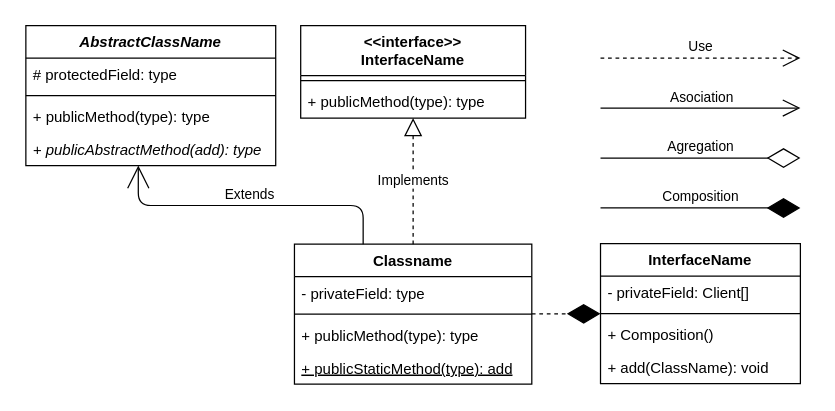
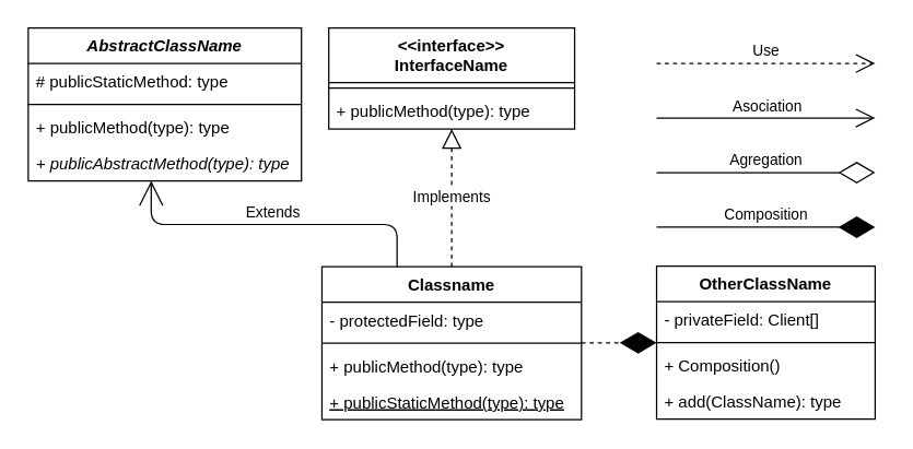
  <mxCell id="0" />
  <mxCell id="1" parent="0" />
  <mxCell id="2" value="Classname" style="swimlane;fontStyle=1;align=center;verticalAlign=top;childLayout=stackLayout;horizontal=1;startSize=26;horizontalStack=0;resizeParent=1;resizeParentMax=0;resizeLast=0;collapsible=1;marginBottom=0;" parent="1" vertex="1"><mxGeometry x="235" y="195" width="190" height="112" as="geometry" /></mxCell>
- <mxCell id="3" value="- privateField: type" style="text;strokeColor=none;fillColor=none;align=left;verticalAlign=top;spacingLeft=4;spacingRight=4;overflow=hidden;rotatable=0;points=[[0,0.5],[1,0.5]];portConstraint=eastwest;" parent="2" vertex="1"><mxGeometry y="26" width="190" height="26" as="geometry" /></mxCell>
+ <mxCell id="3" value="- protectedField: type" style="text;strokeColor=none;fillColor=none;align=left;verticalAlign=top;spacingLeft=4;spacingRight=4;overflow=hidden;rotatable=0;points=[[0,0.5],[1,0.5]];portConstraint=eastwest;" parent="2" vertex="1"><mxGeometry y="26" width="190" height="26" as="geometry" /></mxCell>
  <mxCell id="4" value="" style="line;strokeWidth=1;fillColor=none;align=left;verticalAlign=middle;spacingTop=-1;spacingLeft=3;spacingRight=3;rotatable=0;labelPosition=right;points=[];portConstraint=eastwest;" parent="2" vertex="1"><mxGeometry y="52" width="190" height="8" as="geometry" /></mxCell>
  <mxCell id="5" value="+ publicMethod(type): type" style="text;strokeColor=none;fillColor=none;align=left;verticalAlign=top;spacingLeft=4;spacingRight=4;overflow=hidden;rotatable=0;points=[[0,0.5],[1,0.5]];portConstraint=eastwest;" parent="2" vertex="1"><mxGeometry y="60" width="190" height="26" as="geometry" /></mxCell>
- <mxCell id="6" value="+ publicStaticMethod(type): add" style="text;strokeColor=none;fillColor=none;align=left;verticalAlign=top;spacingLeft=4;spacingRight=4;overflow=hidden;rotatable=0;points=[[0,0.5],[1,0.5]];portConstraint=eastwest;fontStyle=4" parent="2" vertex="1"><mxGeometry y="86" width="190" height="26" as="geometry" /></mxCell>
+ <mxCell id="6" value="+ publicStaticMethod(type): type" style="text;strokeColor=none;fillColor=none;align=left;verticalAlign=top;spacingLeft=4;spacingRight=4;overflow=hidden;rotatable=0;points=[[0,0.5],[1,0.5]];portConstraint=eastwest;fontStyle=4" parent="2" vertex="1"><mxGeometry y="86" width="190" height="26" as="geometry" /></mxCell>
  <mxCell id="7" value="&lt;&lt;interface&gt;&gt;&#10;InterfaceName&#10;" style="swimlane;fontStyle=1;align=center;verticalAlign=top;childLayout=stackLayout;horizontal=1;startSize=40;horizontalStack=0;resizeParent=1;resizeParentMax=0;resizeLast=0;collapsible=1;marginBottom=0;" parent="1" vertex="1"><mxGeometry x="240" y="20" width="180" height="74" as="geometry" /></mxCell>
  <mxCell id="8" value="" style="line;strokeWidth=1;fillColor=none;align=left;verticalAlign=middle;spacingTop=-1;spacingLeft=3;spacingRight=3;rotatable=0;labelPosition=right;points=[];portConstraint=eastwest;" parent="7" vertex="1"><mxGeometry y="40" width="180" height="8" as="geometry" /></mxCell>
  <mxCell id="9" value="+ publicMethod(type): type" style="text;strokeColor=none;fillColor=none;align=left;verticalAlign=top;spacingLeft=4;spacingRight=4;overflow=hidden;rotatable=0;points=[[0,0.5],[1,0.5]];portConstraint=eastwest;" parent="7" vertex="1"><mxGeometry y="48" width="180" height="26" as="geometry" /></mxCell>
  <mxCell id="10" value="AbstractClassName" style="swimlane;fontStyle=3;align=center;verticalAlign=top;childLayout=stackLayout;horizontal=1;startSize=26;horizontalStack=0;resizeParent=1;resizeParentMax=0;resizeLast=0;collapsible=1;marginBottom=0;" parent="1" vertex="1"><mxGeometry x="20" y="20" width="200" height="112" as="geometry" /></mxCell>
- <mxCell id="11" value="# protectedField: type" style="text;strokeColor=none;fillColor=none;align=left;verticalAlign=top;spacingLeft=4;spacingRight=4;overflow=hidden;rotatable=0;points=[[0,0.5],[1,0.5]];portConstraint=eastwest;" parent="10" vertex="1"><mxGeometry y="26" width="200" height="26" as="geometry" /></mxCell>
+ <mxCell id="11" value="# publicStaticMethod: type" style="text;strokeColor=none;fillColor=none;align=left;verticalAlign=top;spacingLeft=4;spacingRight=4;overflow=hidden;rotatable=0;points=[[0,0.5],[1,0.5]];portConstraint=eastwest;" parent="10" vertex="1"><mxGeometry y="26" width="200" height="26" as="geometry" /></mxCell>
  <mxCell id="12" value="" style="line;strokeWidth=1;fillColor=none;align=left;verticalAlign=middle;spacingTop=-1;spacingLeft=3;spacingRight=3;rotatable=0;labelPosition=right;points=[];portConstraint=eastwest;" parent="10" vertex="1"><mxGeometry y="52" width="200" height="8" as="geometry" /></mxCell>
  <mxCell id="13" value="+ publicMethod(type): type" style="text;strokeColor=none;fillColor=none;align=left;verticalAlign=top;spacingLeft=4;spacingRight=4;overflow=hidden;rotatable=0;points=[[0,0.5],[1,0.5]];portConstraint=eastwest;" parent="10" vertex="1"><mxGeometry y="60" width="200" height="26" as="geometry" /></mxCell>
- <mxCell id="14" value="+ publicAbstractMethod(add): type" style="text;strokeColor=none;fillColor=none;align=left;verticalAlign=top;spacingLeft=4;spacingRight=4;overflow=hidden;rotatable=0;points=[[0,0.5],[1,0.5]];portConstraint=eastwest;fontStyle=2" parent="10" vertex="1"><mxGeometry y="86" width="200" height="26" as="geometry" /></mxCell>
+ <mxCell id="14" value="+ publicAbstractMethod(type): type" style="text;strokeColor=none;fillColor=none;align=left;verticalAlign=top;spacingLeft=4;spacingRight=4;overflow=hidden;rotatable=0;points=[[0,0.5],[1,0.5]];portConstraint=eastwest;fontStyle=2" parent="10" vertex="1"><mxGeometry y="86" width="200" height="26" as="geometry" /></mxCell>
  <mxCell id="15" value="Implements" style="endArrow=block;dashed=1;endFill=0;endSize=12;html=1;edgeStyle=orthogonalEdgeStyle;" parent="1" source="2" target="7" edge="1"><mxGeometry width="160" relative="1" as="geometry"><mxPoint x="20" y="264" as="sourcePoint" /><mxPoint x="180" y="264" as="targetPoint" /></mxGeometry></mxCell>
  <mxCell id="16" value="Extends" style="endArrow=open;endSize=16;endFill=0;html=1;edgeStyle=orthogonalEdgeStyle;verticalAlign=bottom;" parent="1" source="2" target="10" edge="1"><mxGeometry width="160" relative="1" as="geometry"><mxPoint x="20" y="264" as="sourcePoint" /><mxPoint x="180" y="264" as="targetPoint" /><Array as="points"><mxPoint x="290" y="164" /><mxPoint x="110" y="164" /></Array></mxGeometry></mxCell>
  <mxCell id="17" value="Use" style="endArrow=open;endSize=12;dashed=1;html=1;verticalAlign=bottom;align=center;" parent="1" edge="1"><mxGeometry width="160" relative="1" as="geometry"><mxPoint x="480" y="46" as="sourcePoint" /><mxPoint x="640" y="46" as="targetPoint" /></mxGeometry></mxCell>
  <mxCell id="18" value="" style="endArrow=open;endFill=1;endSize=12;html=1;" parent="1" edge="1"><mxGeometry width="160" relative="1" as="geometry"><mxPoint x="480" y="86" as="sourcePoint" /><mxPoint x="640" y="86" as="targetPoint" /></mxGeometry></mxCell>
  <mxCell id="19" value="Asociation" style="text;html=1;resizable=0;points=[];align=center;verticalAlign=bottom;labelBackgroundColor=#ffffff;fontSize=11;" parent="18" vertex="1" connectable="0"><mxGeometry x="-0.45" y="-2" relative="1" as="geometry"><mxPoint x="36" y="-2" as="offset" /></mxGeometry></mxCell>
  <mxCell id="20" value="Agregation" style="endArrow=diamondThin;endFill=0;endSize=24;html=1;align=center;verticalAlign=bottom;" parent="1" edge="1"><mxGeometry width="160" relative="1" as="geometry"><mxPoint x="480" y="126" as="sourcePoint" /><mxPoint x="640" y="126" as="targetPoint" /></mxGeometry></mxCell>
  <mxCell id="21" value="Composition" style="endArrow=diamondThin;endFill=1;endSize=24;html=1;align=center;verticalAlign=bottom;" parent="1" edge="1"><mxGeometry width="160" relative="1" as="geometry"><mxPoint x="480" y="166" as="sourcePoint" /><mxPoint x="640" y="166" as="targetPoint" /></mxGeometry></mxCell>
- <mxCell id="22" value="InterfaceName" style="swimlane;fontStyle=1;align=center;verticalAlign=top;childLayout=stackLayout;horizontal=1;startSize=26;horizontalStack=0;resizeParent=1;resizeParentMax=0;resizeLast=0;collapsible=1;marginBottom=0;" parent="1" vertex="1"><mxGeometry x="480" y="194.5" width="160" height="112" as="geometry" /></mxCell>
+ <mxCell id="22" value="OtherClassName" style="swimlane;fontStyle=1;align=center;verticalAlign=top;childLayout=stackLayout;horizontal=1;startSize=26;horizontalStack=0;resizeParent=1;resizeParentMax=0;resizeLast=0;collapsible=1;marginBottom=0;" parent="1" vertex="1"><mxGeometry x="480" y="194.5" width="160" height="112" as="geometry" /></mxCell>
  <mxCell id="23" value="- privateField: Client[]" style="text;strokeColor=none;fillColor=none;align=left;verticalAlign=top;spacingLeft=4;spacingRight=4;overflow=hidden;rotatable=0;points=[[0,0.5],[1,0.5]];portConstraint=eastwest;" parent="22" vertex="1"><mxGeometry y="26" width="160" height="26" as="geometry" /></mxCell>
  <mxCell id="24" value="" style="line;strokeWidth=1;fillColor=none;align=left;verticalAlign=middle;spacingTop=-1;spacingLeft=3;spacingRight=3;rotatable=0;labelPosition=right;points=[];portConstraint=eastwest;" parent="22" vertex="1"><mxGeometry y="52" width="160" height="8" as="geometry" /></mxCell>
  <mxCell id="25" value="+ Composition()" style="text;strokeColor=none;fillColor=none;align=left;verticalAlign=top;spacingLeft=4;spacingRight=4;overflow=hidden;rotatable=0;points=[[0,0.5],[1,0.5]];portConstraint=eastwest;" parent="22" vertex="1"><mxGeometry y="60" width="160" height="26" as="geometry" /></mxCell>
- <mxCell id="26" value="+ add(ClassName): void" style="text;strokeColor=none;fillColor=none;align=left;verticalAlign=top;spacingLeft=4;spacingRight=4;overflow=hidden;rotatable=0;points=[[0,0.5],[1,0.5]];portConstraint=eastwest;" parent="22" vertex="1"><mxGeometry y="86" width="160" height="26" as="geometry" /></mxCell>
+ <mxCell id="26" value="+ add(ClassName): type" style="text;strokeColor=none;fillColor=none;align=left;verticalAlign=top;spacingLeft=4;spacingRight=4;overflow=hidden;rotatable=0;points=[[0,0.5],[1,0.5]];portConstraint=eastwest;" parent="22" vertex="1"><mxGeometry y="86" width="160" height="26" as="geometry" /></mxCell>
  <mxCell id="27" value="" style="endArrow=diamondThin;endFill=1;endSize=24;html=1;align=center;verticalAlign=bottom;dashed=1;" parent="1" source="2" target="22" edge="1"><mxGeometry x="-0.333" y="-1" width="160" relative="1" as="geometry"><mxPoint x="350" y="424" as="sourcePoint" /><mxPoint x="510" y="424" as="targetPoint" /><mxPoint as="offset" /></mxGeometry></mxCell>
